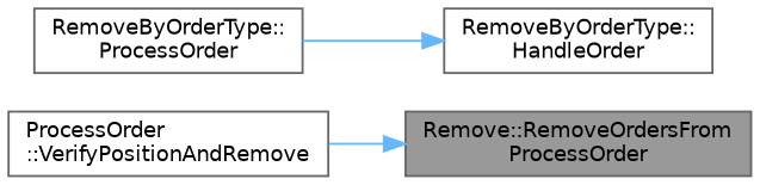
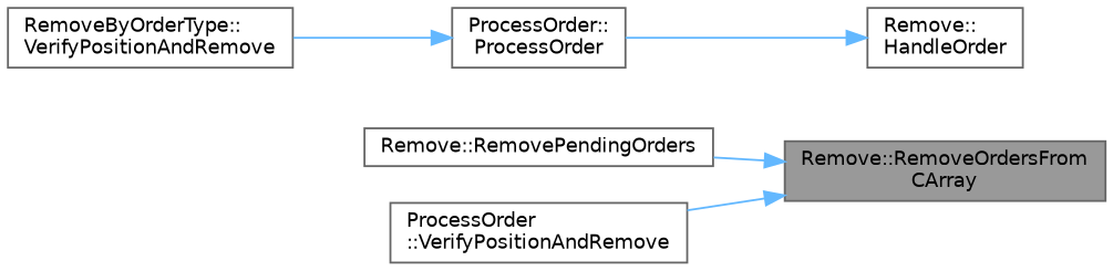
  digraph {
    rankdir=RL
    node [color=grey40 fillcolor=white fontname=Helvetica fontsize=10 shape=box style=filled]
    edge [color=steelblue1 dir=back fontname=Helvetica fontsize=10 labelfontname=Helvetica labelfontsize=10 style=solid]
-   n1 [color=gray40 fillcolor=grey60 fontcolor=black height=0.2 label="Remove::RemoveOrdersFrom\lProcessOrder" width=0.4]
+   n1 [color=gray40 fillcolor=grey60 fontcolor=black height=0.2 label="Remove::RemoveOrdersFrom\lCArray" width=0.4]
+   n2 [height=0.2 label="Remove::RemovePendingOrders" width=0.4]
    n3 [height=0.2 label="ProcessOrder\l::VerifyPositionAndRemove" width=0.4]
-   n4 [height=0.2 label="RemoveByOrderType::\lHandleOrder" width=0.4]
-   n5 [height=0.2 label="RemoveByOrderType::\lProcessOrder" width=0.4]
+   n4 [height=0.2 label="Remove::\lHandleOrder" width=0.4]
+   n5 [height=0.2 label="ProcessOrder::\lProcessOrder" width=0.4]
+   n6 [height=0.2 label="RemoveByOrderType::\lVerifyPositionAndRemove" width=0.4]
+   n1 -> n2
    n1 -> n3
    n4 -> n5
+   n5 -> n6
  }
